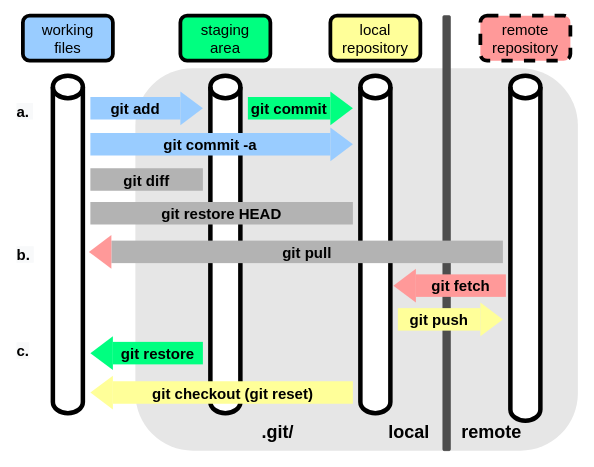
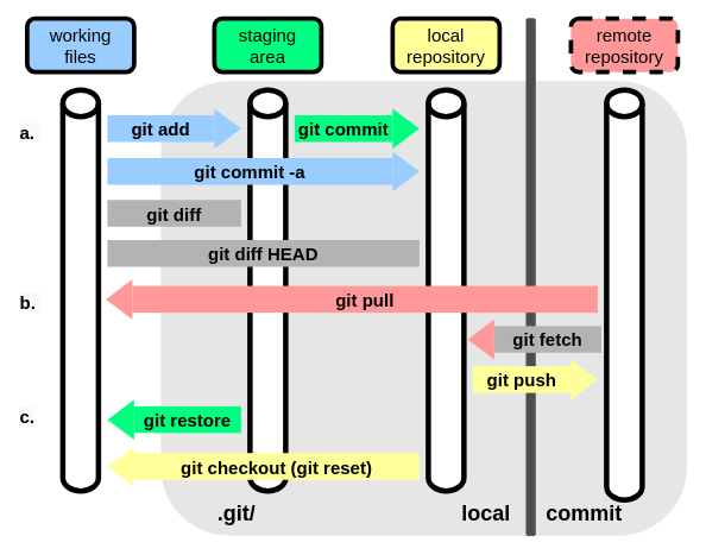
  <mxCell id="0" />
  <mxCell id="1" parent="0" />
  <mxCell id="2" value="" style="rounded=1;whiteSpace=wrap;html=1;strokeColor=none;fillColor=#E6E6E6;" parent="1" vertex="1"><mxGeometry x="180" y="90" width="590" height="510" as="geometry" /></mxCell>
  <mxCell id="3" value="" style="rounded=1;whiteSpace=wrap;html=1;fillColor=#4D4D4D;strokeColor=#4D4D4D;" parent="1" vertex="1"><mxGeometry x="590" width="10" height="580" as="geometry" y="20" /></mxCell>
- <mxCell id="4" value="&lt;b&gt;&lt;font style=&quot;font-size: 24px&quot;&gt;.git/&lt;/font&gt;&lt;/b&gt;" style="rounded=1;whiteSpace=wrap;html=1;strokeWidth=5;strokeColor=none;fillColor=none;" parent="1" vertex="1"><mxGeometry x="335" y="555" width="70" height="40" as="geometry" /></mxCell>
+ <mxCell id="4" value="&lt;b&gt;&lt;font style=&quot;font-size: 24px&quot;&gt;.git/&lt;/font&gt;&lt;/b&gt;" style="rounded=1;whiteSpace=wrap;html=1;strokeWidth=5;strokeColor=none;fillColor=none;" parent="1" vertex="1"><mxGeometry x="230" y="555" width="70" height="40" as="geometry" /></mxCell>
  <mxCell id="5" value="" style="group" parent="1" vertex="1" connectable="0"><mxGeometry x="300" y="75" width="140" height="45" as="geometry" /></mxCell>
  <mxCell id="6" value="" style="group" parent="5" vertex="1" connectable="0"><mxGeometry x="60" y="46" width="110" height="45" as="geometry" /></mxCell>
  <mxCell id="7" value="&lt;b style=&quot;font-family: &amp;#34;helvetica&amp;#34; ; font-size: 20px&quot;&gt;git commit&lt;/b&gt;" style="rounded=0;whiteSpace=wrap;html=1;fillColor=#00FF80;strokeColor=none;" parent="6" vertex="1"><mxGeometry x="-30" y="7.5" width="110" height="30" as="geometry" /></mxCell>
  <mxCell id="8" value="" style="triangle;whiteSpace=wrap;html=1;fillColor=#00FF80;strokeColor=none;" parent="6" vertex="1"><mxGeometry x="80" width="30" height="45" as="geometry" /></mxCell>
  <mxCell id="9" value="&lt;span style=&quot;font-size: 20px&quot;&gt;staging&lt;br&gt;area&lt;/span&gt;" style="rounded=1;whiteSpace=wrap;html=1;strokeWidth=5;fillColor=#00FF80;" parent="1" vertex="1"><mxGeometry x="240" width="120" height="60" as="geometry" y="20" /></mxCell>
  <mxCell id="10" value="&lt;span style=&quot;font-size: 20px&quot;&gt;local repository&lt;/span&gt;" style="rounded=1;whiteSpace=wrap;html=1;strokeWidth=5;fillColor=#FFFF99;" parent="1" vertex="1"><mxGeometry x="440" width="120" height="60" as="geometry" y="20" /></mxCell>
  <mxCell id="11" value="&lt;span style=&quot;font-size: 20px&quot;&gt;remote repository&lt;/span&gt;" style="rounded=1;whiteSpace=wrap;html=1;strokeWidth=5;fillColor=#FF9999;dashed=1;" parent="1" vertex="1"><mxGeometry x="640" width="120" height="60" as="geometry" y="20" /></mxCell>
  <mxCell id="12" value="" style="shape=cylinder3;whiteSpace=wrap;html=1;boundedLbl=1;backgroundOutline=1;size=15;rounded=0;strokeWidth=6;" parent="1" vertex="1"><mxGeometry x="680" y="100" width="40" height="460" as="geometry" /></mxCell>
  <mxCell id="13" value="" style="shape=cylinder3;whiteSpace=wrap;html=1;boundedLbl=1;backgroundOutline=1;size=15;rounded=0;strokeWidth=6;" parent="1" vertex="1"><mxGeometry x="480" y="100" width="40" height="450" as="geometry" /></mxCell>
  <mxCell id="14" value="" style="shape=cylinder3;whiteSpace=wrap;html=1;boundedLbl=1;backgroundOutline=1;size=15;rounded=0;strokeWidth=6;" parent="1" vertex="1"><mxGeometry x="280" y="100" width="40" height="450" as="geometry" /></mxCell>
  <mxCell id="15" value="" style="group" parent="1" vertex="1" connectable="0"><mxGeometry x="160" y="121" width="110" height="45" as="geometry" /></mxCell>
  <mxCell id="16" value="&lt;b style=&quot;font-family: &amp;#34;helvetica&amp;#34; ; font-size: 20px&quot;&gt;git add&lt;/b&gt;" style="rounded=0;whiteSpace=wrap;html=1;fillColor=#99CCFF;strokeColor=none;" parent="15" vertex="1"><mxGeometry x="-40" y="7.5" width="120" height="30" as="geometry" /></mxCell>
  <mxCell id="17" value="" style="triangle;whiteSpace=wrap;html=1;fillColor=#99CCFF;strokeColor=none;" parent="15" vertex="1"><mxGeometry x="80" width="30" height="45" as="geometry" /></mxCell>
  <mxCell id="18" value="" style="group" parent="1" vertex="1" connectable="0"><mxGeometry x="360" y="171" width="110" height="45" as="geometry" /></mxCell>
  <mxCell id="19" value="" style="group" parent="18" vertex="1" connectable="0"><mxGeometry x="-240" width="350" height="45" as="geometry" /></mxCell>
  <mxCell id="20" value="&lt;b style=&quot;font-family: &amp;#34;helvetica&amp;#34; ; font-size: 20px&quot;&gt;git commit -a&lt;/b&gt;" style="rounded=0;whiteSpace=wrap;html=1;fillColor=#99CCFF;strokeColor=none;" parent="19" vertex="1"><mxGeometry y="5.5" width="320" height="30" as="geometry" /></mxCell>
  <mxCell id="21" value="&lt;span style=&quot;color: rgba(0 , 0 , 0 , 0) ; font-family: monospace ; font-size: 0px&quot;&gt;%3CmxGraphModel%3E%3Croot%3E%3CmxCell%20id%3D%220%22%2F%3E%3CmxCell%20id%3D%221%22%20parent%3D%220%22%2F%3E%3CmxCell%20id%3D%222%22%20value%3D%22%22%20style%3D%22group%22%20vertex%3D%221%22%20connectable%3D%220%22%20parent%3D%221%22%3E%3CmxGeometry%20x%3D%22500%22%20y%3D%22170%22%20width%3D%22110%22%20height%3D%2245%22%20as%3D%22geometry%22%2F%3E%3C%2FmxCell%3E%3CmxCell%20id%3D%223%22%20value%3D%22%22%20style%3D%22rounded%3D0%3BwhiteSpace%3Dwrap%3Bhtml%3D1%3BfillColor%3D%23dae8fc%3BstrokeColor%3Dnone%3B%22%20vertex%3D%221%22%20parent%3D%222%22%3E%3CmxGeometry%20x%3D%22-240%22%20y%3D%227.5%22%20width%3D%22320%22%20height%3D%2230%22%20as%3D%22geometry%22%2F%3E%3C%2FmxCell%3E%3CmxCell%20id%3D%224%22%20value%3D%22%22%20style%3D%22triangle%3BwhiteSpace%3Dwrap%3Bhtml%3D1%3BfillColor%3D%23dae8fc%3BstrokeColor%3Dnone%3B%22%20vertex%3D%221%22%20parent%3D%222%22%3E%3CmxGeometry%20x%3D%2280%22%20width%3D%2230%22%20height%3D%2245%22%20as%3D%22geometry%22%2F%3E%3C%2FmxCell%3E%3C%2Froot%3E%3C%2FmxGraphModel%3E&lt;/span&gt;" style="triangle;whiteSpace=wrap;html=1;fillColor=#99CCFF;strokeColor=none;" parent="19" vertex="1"><mxGeometry x="320" y="-2" width="30" height="45" as="geometry" /></mxCell>
  <mxCell id="22" value="&lt;b style=&quot;font-family: &amp;#34;helvetica&amp;#34; ; font-size: 20px&quot;&gt;git diff&lt;/b&gt;" style="rounded=0;whiteSpace=wrap;html=1;fillColor=#B3B3B3;strokeColor=none;" parent="1" vertex="1"><mxGeometry x="120" y="223.5" width="150" height="30" as="geometry" /></mxCell>
  <mxCell id="23" value="" style="shape=cylinder3;whiteSpace=wrap;html=1;boundedLbl=1;backgroundOutline=1;size=15;rounded=0;strokeWidth=6;" parent="1" vertex="1"><mxGeometry x="70" y="100" width="40" height="450" as="geometry" /></mxCell>
  <mxCell id="24" value="&lt;font style=&quot;font-size: 20px&quot;&gt;working &lt;br&gt;files&lt;/font&gt;" style="rounded=1;whiteSpace=wrap;html=1;strokeWidth=5;fillColor=#99CCFF;" parent="1" vertex="1"><mxGeometry x="30" width="120" height="60" as="geometry" y="20" /></mxCell>
- <mxCell id="25" value="&lt;b style=&quot;font-family: &amp;#34;helvetica&amp;#34; ; font-size: 20px&quot;&gt;git restore HEAD&lt;/b&gt;" style="rounded=0;whiteSpace=wrap;html=1;fillColor=#B3B3B3;strokeColor=none;" parent="1" vertex="1"><mxGeometry x="120" y="268.5" width="350" height="30" as="geometry" /></mxCell>
+ <mxCell id="25" value="&lt;b style=&quot;font-family: &amp;#34;helvetica&amp;#34; ; font-size: 20px&quot;&gt;git diff HEAD&lt;/b&gt;" style="rounded=0;whiteSpace=wrap;html=1;fillColor=#B3B3B3;strokeColor=none;" parent="1" vertex="1"><mxGeometry x="120" y="268.5" width="350" height="30" as="geometry" /></mxCell>
  <mxCell id="26" style="edgeStyle=orthogonalEdgeStyle;rounded=0;orthogonalLoop=1;jettySize=auto;html=1;exitX=0.5;exitY=1;exitDx=0;exitDy=0;exitPerimeter=0;strokeColor=#D5E8D4;strokeWidth=2;" parent="1" source="23" target="23" edge="1"><mxGeometry relative="1" as="geometry" /></mxCell>
  <mxCell id="27" value="&lt;b style=&quot;color: rgb(0 , 0 , 0) ; font-style: normal ; letter-spacing: normal ; text-align: center ; text-indent: 0px ; text-transform: none ; word-spacing: 0px ; background-color: rgb(248 , 249 , 250) ; font-family: &amp;#34;helvetica&amp;#34; ; font-size: 20px&quot;&gt;a.&amp;nbsp;&lt;br&gt;&lt;/b&gt;" style="text;whiteSpace=wrap;html=1;" parent="1" vertex="1"><mxGeometry x="20" y="128.5" width="20" height="30" as="geometry" /></mxCell>
  <mxCell id="28" value="&lt;b style=&quot;color: rgb(0 , 0 , 0) ; font-style: normal ; letter-spacing: normal ; text-align: center ; text-indent: 0px ; text-transform: none ; word-spacing: 0px ; background-color: rgb(248 , 249 , 250) ; font-family: &amp;#34;helvetica&amp;#34; ; font-size: 20px&quot;&gt;b.&amp;nbsp;&lt;br&gt;&lt;/b&gt;" style="text;whiteSpace=wrap;html=1;" parent="1" vertex="1"><mxGeometry x="20" y="320" width="20" height="30" as="geometry" /></mxCell>
  <mxCell id="29" value="&lt;b style=&quot;color: rgb(0 , 0 , 0) ; font-style: normal ; letter-spacing: normal ; text-align: center ; text-indent: 0px ; text-transform: none ; word-spacing: 0px ; background-color: rgb(248 , 249 , 250) ; font-family: &amp;#34;helvetica&amp;#34; ; font-size: 20px&quot;&gt;c.&lt;br&gt;&lt;/b&gt;" style="text;whiteSpace=wrap;html=1;" parent="1" vertex="1"><mxGeometry x="20" y="447.5" width="20" height="30" as="geometry" /></mxCell>
- <mxCell id="30" value="&lt;b style=&quot;font-family: &amp;#34;helvetica&amp;#34; ; font-size: 20px&quot;&gt;git pull&lt;/b&gt;" style="rounded=0;whiteSpace=wrap;html=1;fillColor=#b3b3b3;strokeColor=none;" parent="1" vertex="1"><mxGeometry x="148" y="320" width="522" height="30" as="geometry" /></mxCell>
+ <mxCell id="30" value="&lt;b style=&quot;font-family: &amp;#34;helvetica&amp;#34; ; font-size: 20px&quot;&gt;git pull&lt;/b&gt;" style="rounded=0;whiteSpace=wrap;html=1;fillColor=#FF9999;strokeColor=none;" parent="1" vertex="1"><mxGeometry x="148" y="320" width="522" height="30" as="geometry" /></mxCell>
  <mxCell id="31" value="&lt;span style=&quot;color: rgba(0 , 0 , 0 , 0) ; font-family: monospace ; font-size: 0px&quot;&gt;%3CmxGraphModel%3E%3Croot%3E%3CmxCell%20id%3D%220%22%2F%3E%3CmxCell%20id%3D%221%22%20parent%3D%220%22%2F%3E%3CmxCell%20id%3D%222%22%20value%3D%22%22%20style%3D%22group%22%20vertex%3D%221%22%20connectable%3D%220%22%20parent%3D%221%22%3E%3CmxGeometry%20x%3D%22500%22%20y%3D%22170%22%20width%3D%22110%22%20height%3D%2245%22%20as%3D%22geometry%22%2F%3E%3C%2FmxCell%3E%3CmxCell%20id%3D%223%22%20value%3D%22%22%20style%3D%22rounded%3D0%3BwhiteSpace%3Dwrap%3Bhtml%3D1%3BfillColor%3D%23dae8fc%3BstrokeColor%3Dnone%3B%22%20vertex%3D%221%22%20parent%3D%222%22%3E%3CmxGeometry%20x%3D%22-240%22%20y%3D%227.5%22%20width%3D%22320%22%20height%3D%2230%22%20as%3D%22geometry%22%2F%3E%3C%2FmxCell%3E%3CmxCell%20id%3D%224%22%20value%3D%22%22%20style%3D%22triangle%3BwhiteSpace%3Dwrap%3Bhtml%3D1%3BfillColor%3D%23dae8fc%3BstrokeColor%3Dnone%3B%22%20vertex%3D%221%22%20parent%3D%222%22%3E%3CmxGeometry%20x%3D%2280%22%20width%3D%2230%22%20height%3D%2245%22%20as%3D%22geometry%22%2F%3E%3C%2FmxCell%3E%3C%2Froot%3E%3C%2FmxGraphModel%3E&lt;/span&gt;" style="triangle;whiteSpace=wrap;html=1;fillColor=#FF9999;direction=west;strokeColor=none;" parent="1" vertex="1"><mxGeometry x="118" y="312.5" width="30" height="45" as="geometry" /></mxCell>
- <mxCell id="32" value="&lt;b style=&quot;font-family: &amp;#34;helvetica&amp;#34; ; font-size: 20px&quot;&gt;git fetch&lt;/b&gt;" style="rounded=0;whiteSpace=wrap;html=1;fillColor=#FF9999;strokeColor=none;" parent="1" vertex="1"><mxGeometry x="554" y="365" width="120" height="30" as="geometry" /></mxCell>
+ <mxCell id="32" value="&lt;b style=&quot;font-family: &amp;#34;helvetica&amp;#34; ; font-size: 20px&quot;&gt;git fetch&lt;/b&gt;" style="rounded=0;whiteSpace=wrap;html=1;fillColor=#b3b3b3;strokeColor=none;" parent="1" vertex="1"><mxGeometry x="554" y="365" width="120" height="30" as="geometry" /></mxCell>
  <mxCell id="33" value="&lt;span style=&quot;color: rgba(0 , 0 , 0 , 0) ; font-family: monospace ; font-size: 0px&quot;&gt;%3CmxGraphModel%3E%3Croot%3E%3CmxCell%20id%3D%220%22%2F%3E%3CmxCell%20id%3D%221%22%20parent%3D%220%22%2F%3E%3CmxCell%20id%3D%222%22%20value%3D%22%22%20style%3D%22group%22%20vertex%3D%221%22%20connectable%3D%220%22%20parent%3D%221%22%3E%3CmxGeometry%20x%3D%22500%22%20y%3D%22170%22%20width%3D%22110%22%20height%3D%2245%22%20as%3D%22geometry%22%2F%3E%3C%2FmxCell%3E%3CmxCell%20id%3D%223%22%20value%3D%22%22%20style%3D%22rounded%3D0%3BwhiteSpace%3Dwrap%3Bhtml%3D1%3BfillColor%3D%23dae8fc%3BstrokeColor%3Dnone%3B%22%20vertex%3D%221%22%20parent%3D%222%22%3E%3CmxGeometry%20x%3D%22-240%22%20y%3D%227.5%22%20width%3D%22320%22%20height%3D%2230%22%20as%3D%22geometry%22%2F%3E%3C%2FmxCell%3E%3CmxCell%20id%3D%224%22%20value%3D%22%22%20style%3D%22triangle%3BwhiteSpace%3Dwrap%3Bhtml%3D1%3BfillColor%3D%23dae8fc%3BstrokeColor%3Dnone%3B%22%20vertex%3D%221%22%20parent%3D%222%22%3E%3CmxGeometry%20x%3D%2280%22%20width%3D%2230%22%20height%3D%2245%22%20as%3D%22geometry%22%2F%3E%3C%2FmxCell%3E%3C%2Froot%3E%3C%2FmxGraphModel%3E&lt;/span&gt;" style="triangle;whiteSpace=wrap;html=1;fillColor=#FF9999;direction=west;strokeColor=none;" parent="1" vertex="1"><mxGeometry x="524" y="357.5" width="30" height="45" as="geometry" /></mxCell>
  <mxCell id="34" value="&lt;b style=&quot;font-family: &amp;#34;helvetica&amp;#34; ; font-size: 20px&quot;&gt;git push&lt;/b&gt;" style="rounded=0;whiteSpace=wrap;html=1;fillColor=#FFFF99;strokeColor=none;" parent="1" vertex="1"><mxGeometry x="530" y="410" width="110" height="30" as="geometry" /></mxCell>
  <mxCell id="35" value="" style="triangle;whiteSpace=wrap;html=1;fillColor=#FFFF99;strokeColor=none;" parent="1" vertex="1"><mxGeometry x="640" y="402.5" width="30" height="45" as="geometry" /></mxCell>
  <mxCell id="36" value="&lt;b style=&quot;font-family: &amp;#34;helvetica&amp;#34; ; font-size: 20px&quot;&gt;git restore&lt;/b&gt;" style="rounded=0;whiteSpace=wrap;html=1;fillColor=#00FF80;strokeColor=none;" parent="1" vertex="1"><mxGeometry x="150" y="455" width="120" height="30" as="geometry" /></mxCell>
  <mxCell id="37" value="&lt;span style=&quot;color: rgba(0 , 0 , 0 , 0) ; font-family: monospace ; font-size: 0px&quot;&gt;%3CmxGraphModel%3E%3Croot%3E%3CmxCell%20id%3D%220%22%2F%3E%3CmxCell%20id%3D%221%22%20parent%3D%220%22%2F%3E%3CmxCell%20id%3D%222%22%20value%3D%22%22%20style%3D%22group%22%20vertex%3D%221%22%20connectable%3D%220%22%20parent%3D%221%22%3E%3CmxGeometry%20x%3D%22500%22%20y%3D%22170%22%20width%3D%22110%22%20height%3D%2245%22%20as%3D%22geometry%22%2F%3E%3C%2FmxCell%3E%3CmxCell%20id%3D%223%22%20value%3D%22%22%20style%3D%22rounded%3D0%3BwhiteSpace%3Dwrap%3Bhtml%3D1%3BfillColor%3D%23dae8fc%3BstrokeColor%3Dnone%3B%22%20vertex%3D%221%22%20parent%3D%222%22%3E%3CmxGeometry%20x%3D%22-240%22%20y%3D%227.5%22%20width%3D%22320%22%20height%3D%2230%22%20as%3D%22geometry%22%2F%3E%3C%2FmxCell%3E%3CmxCell%20id%3D%224%22%20value%3D%22%22%20style%3D%22triangle%3BwhiteSpace%3Dwrap%3Bhtml%3D1%3BfillColor%3D%23dae8fc%3BstrokeColor%3Dnone%3B%22%20vertex%3D%221%22%20parent%3D%222%22%3E%3CmxGeometry%20x%3D%2280%22%20width%3D%2230%22%20height%3D%2245%22%20as%3D%22geometry%22%2F%3E%3C%2FmxCell%3E%3C%2Froot%3E%3C%2FmxGraphModel%3E&lt;/span&gt;" style="triangle;whiteSpace=wrap;html=1;fillColor=#00FF80;direction=west;strokeColor=none;" parent="1" vertex="1"><mxGeometry x="120" y="447.5" width="30" height="45" as="geometry" /></mxCell>
  <mxCell id="38" value="&lt;b style=&quot;font-family: &amp;#34;helvetica&amp;#34; ; font-size: 20px&quot;&gt;git checkout (git reset)&lt;/b&gt;" style="rounded=0;whiteSpace=wrap;html=1;fillColor=#FFFF99;strokeColor=none;" parent="1" vertex="1"><mxGeometry x="150" y="507.5" width="320" height="30" as="geometry" /></mxCell>
  <mxCell id="39" value="&lt;span style=&quot;color: rgba(0 , 0 , 0 , 0) ; font-family: monospace ; font-size: 0px&quot;&gt;%3CmxGraphModel%3E%3Croot%3E%3CmxCell%20id%3D%220%22%2F%3E%3CmxCell%20id%3D%221%22%20parent%3D%220%22%2F%3E%3CmxCell%20id%3D%222%22%20value%3D%22%22%20style%3D%22group%22%20vertex%3D%221%22%20connectable%3D%220%22%20parent%3D%221%22%3E%3CmxGeometry%20x%3D%22500%22%20y%3D%22170%22%20width%3D%22110%22%20height%3D%2245%22%20as%3D%22geometry%22%2F%3E%3C%2FmxCell%3E%3CmxCell%20id%3D%223%22%20value%3D%22%22%20style%3D%22rounded%3D0%3BwhiteSpace%3Dwrap%3Bhtml%3D1%3BfillColor%3D%23dae8fc%3BstrokeColor%3Dnone%3B%22%20vertex%3D%221%22%20parent%3D%222%22%3E%3CmxGeometry%20x%3D%22-240%22%20y%3D%227.5%22%20width%3D%22320%22%20height%3D%2230%22%20as%3D%22geometry%22%2F%3E%3C%2FmxCell%3E%3CmxCell%20id%3D%224%22%20value%3D%22%22%20style%3D%22triangle%3BwhiteSpace%3Dwrap%3Bhtml%3D1%3BfillColor%3D%23dae8fc%3BstrokeColor%3Dnone%3B%22%20vertex%3D%221%22%20parent%3D%222%22%3E%3CmxGeometry%20x%3D%2280%22%20width%3D%2230%22%20height%3D%2245%22%20as%3D%22geometry%22%2F%3E%3C%2FmxCell%3E%3C%2Froot%3E%3C%2FmxGraphModel%3E&lt;/span&gt;" style="triangle;whiteSpace=wrap;html=1;fillColor=#FFFF99;direction=west;strokeColor=none;" parent="1" vertex="1"><mxGeometry x="120" y="500" width="30" height="45" as="geometry" /></mxCell>
  <mxCell id="40" value="&lt;b&gt;&lt;font style=&quot;font-size: 24px&quot;&gt;local&lt;/font&gt;&lt;/b&gt;" style="rounded=1;whiteSpace=wrap;html=1;strokeWidth=5;strokeColor=none;fillColor=none;" parent="1" vertex="1"><mxGeometry x="510" y="555" width="70" height="40" as="geometry" /></mxCell>
- <mxCell id="41" value="&lt;b&gt;&lt;font style=&quot;font-size: 24px&quot;&gt;remote&lt;/font&gt;&lt;/b&gt;" style="rounded=1;whiteSpace=wrap;html=1;strokeWidth=5;strokeColor=none;fillColor=none;" parent="1" vertex="1"><mxGeometry x="620" y="550" width="70" height="50" as="geometry" /></mxCell>
+ <mxCell id="41" value="&lt;b&gt;&lt;font style=&quot;font-size: 24px&quot;&gt;commit&lt;/font&gt;&lt;/b&gt;" style="rounded=1;whiteSpace=wrap;html=1;strokeWidth=5;strokeColor=none;fillColor=none;" parent="1" vertex="1"><mxGeometry x="620" y="550" width="70" height="50" as="geometry" /></mxCell>
